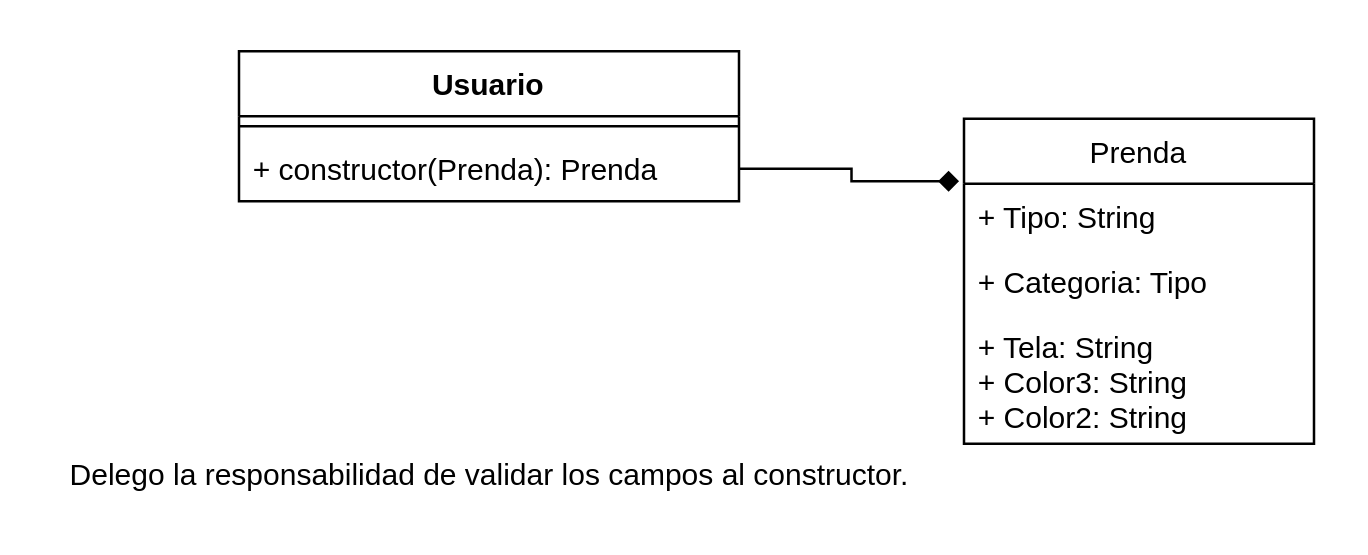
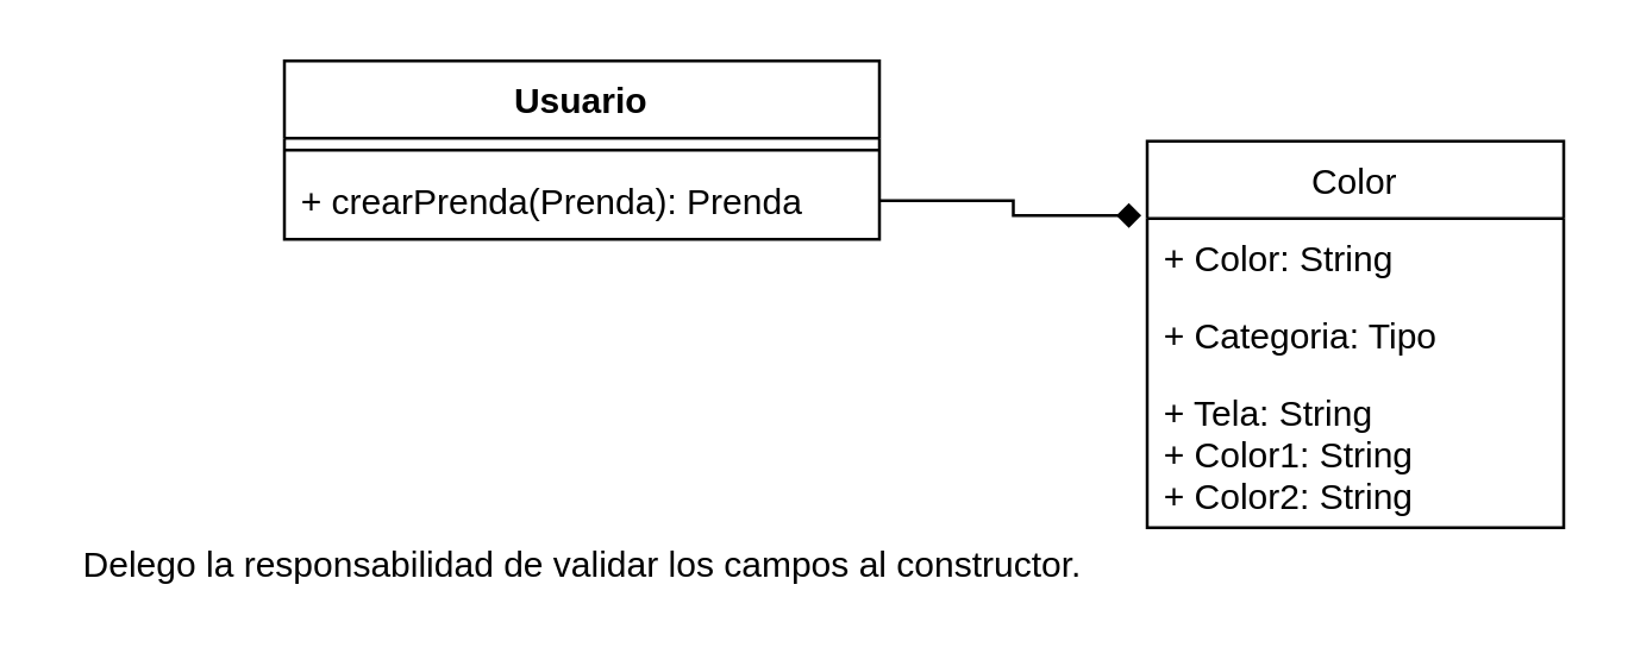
  <mxCell id="0" />
  <mxCell id="1" parent="0" />
  <mxCell id="2" value="Usuario" style="swimlane;fontStyle=1;align=center;verticalAlign=top;childLayout=stackLayout;horizontal=1;startSize=26;horizontalStack=0;resizeParent=1;resizeParentMax=0;resizeLast=0;collapsible=1;marginBottom=0;" vertex="1" parent="1"><mxGeometry x="95" y="20" width="200" height="60" as="geometry" /></mxCell>
  <mxCell id="3" value="" style="line;strokeWidth=1;fillColor=none;align=left;verticalAlign=middle;spacingTop=-1;spacingLeft=3;spacingRight=3;rotatable=0;labelPosition=right;points=[];portConstraint=eastwest;" vertex="1" parent="2"><mxGeometry y="26" width="200" height="8" as="geometry" /></mxCell>
- <mxCell id="4" value="+ constructor(Prenda): Prenda" style="text;strokeColor=none;fillColor=none;align=left;verticalAlign=top;spacingLeft=4;spacingRight=4;overflow=hidden;rotatable=0;points=[[0,0.5],[1,0.5]];portConstraint=eastwest;" vertex="1" parent="2"><mxGeometry y="34" width="200" height="26" as="geometry" /></mxCell>
- <mxCell id="5" value="Prenda" style="swimlane;fontStyle=0;childLayout=stackLayout;horizontal=1;startSize=26;fillColor=none;horizontalStack=0;resizeParent=1;resizeParentMax=0;resizeLast=0;collapsible=1;marginBottom=0;" vertex="1" parent="1"><mxGeometry x="385" y="47" width="140" height="130" as="geometry" /></mxCell>
- <mxCell id="6" value="+ Tipo: String" style="text;strokeColor=none;fillColor=none;align=left;verticalAlign=top;spacingLeft=4;spacingRight=4;overflow=hidden;rotatable=0;points=[[0,0.5],[1,0.5]];portConstraint=eastwest;" vertex="1" parent="5"><mxGeometry y="26" width="140" height="26" as="geometry" /></mxCell>
+ <mxCell id="4" value="+ crearPrenda(Prenda): Prenda" style="text;strokeColor=none;fillColor=none;align=left;verticalAlign=top;spacingLeft=4;spacingRight=4;overflow=hidden;rotatable=0;points=[[0,0.5],[1,0.5]];portConstraint=eastwest;" vertex="1" parent="2"><mxGeometry y="34" width="200" height="26" as="geometry" /></mxCell>
+ <mxCell id="5" value="Color" style="swimlane;fontStyle=0;childLayout=stackLayout;horizontal=1;startSize=26;fillColor=none;horizontalStack=0;resizeParent=1;resizeParentMax=0;resizeLast=0;collapsible=1;marginBottom=0;" vertex="1" parent="1"><mxGeometry x="385" y="47" width="140" height="130" as="geometry" /></mxCell>
+ <mxCell id="6" value="+ Color: String" style="text;strokeColor=none;fillColor=none;align=left;verticalAlign=top;spacingLeft=4;spacingRight=4;overflow=hidden;rotatable=0;points=[[0,0.5],[1,0.5]];portConstraint=eastwest;" vertex="1" parent="5"><mxGeometry y="26" width="140" height="26" as="geometry" /></mxCell>
  <mxCell id="7" value="+ Categoria: Tipo" style="text;strokeColor=none;fillColor=none;align=left;verticalAlign=top;spacingLeft=4;spacingRight=4;overflow=hidden;rotatable=0;points=[[0,0.5],[1,0.5]];portConstraint=eastwest;" vertex="1" parent="5"><mxGeometry y="52" width="140" height="26" as="geometry" /></mxCell>
- <mxCell id="8" value="+ Tela: String&#10;+ Color3: String&#10;+ Color2: String&#10;" style="text;strokeColor=none;fillColor=none;align=left;verticalAlign=top;spacingLeft=4;spacingRight=4;overflow=hidden;rotatable=0;points=[[0,0.5],[1,0.5]];portConstraint=eastwest;" vertex="1" parent="5"><mxGeometry y="78" width="140" height="52" as="geometry" /></mxCell>
+ <mxCell id="8" value="+ Tela: String&#10;+ Color1: String&#10;+ Color2: String&#10;" style="text;strokeColor=none;fillColor=none;align=left;verticalAlign=top;spacingLeft=4;spacingRight=4;overflow=hidden;rotatable=0;points=[[0,0.5],[1,0.5]];portConstraint=eastwest;" vertex="1" parent="5"><mxGeometry y="78" width="140" height="52" as="geometry" /></mxCell>
  <mxCell id="9" style="edgeStyle=orthogonalEdgeStyle;rounded=0;orthogonalLoop=1;jettySize=auto;html=1;exitX=1;exitY=0.5;exitDx=0;exitDy=0;entryX=-0.014;entryY=0.192;entryDx=0;entryDy=0;entryPerimeter=0;endArrow=diamond;" edge="1" parent="1" source="4" target="5"><mxGeometry relative="1" as="geometry" /></mxCell>
  <mxCell id="10" value="Delego la responsabilidad de validar los campos al constructor." style="text;html=1;align=center;verticalAlign=middle;resizable=0;points=[];autosize=1;strokeColor=none;fillColor=none;" vertex="1" parent="1"><mxGeometry x="20" y="180" width="350" height="20" as="geometry" /></mxCell>
